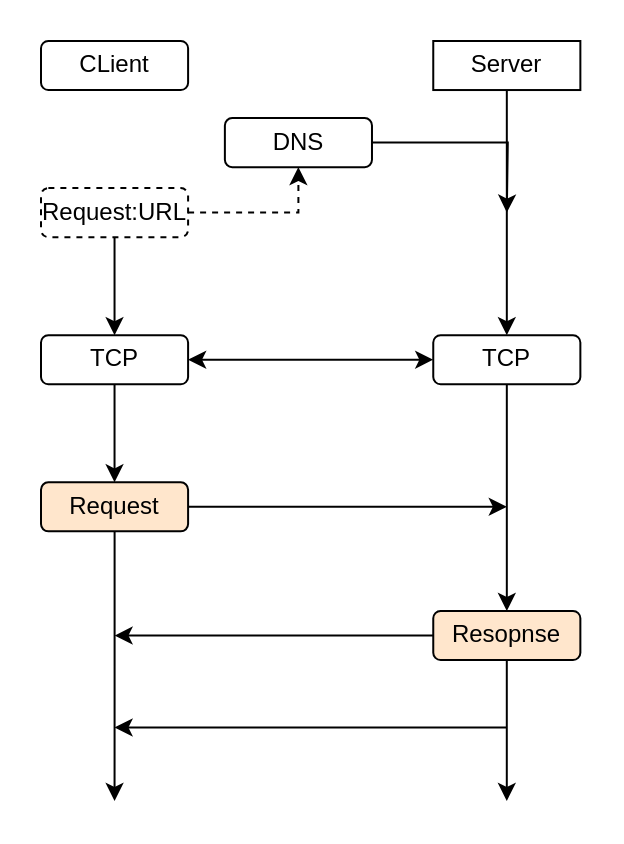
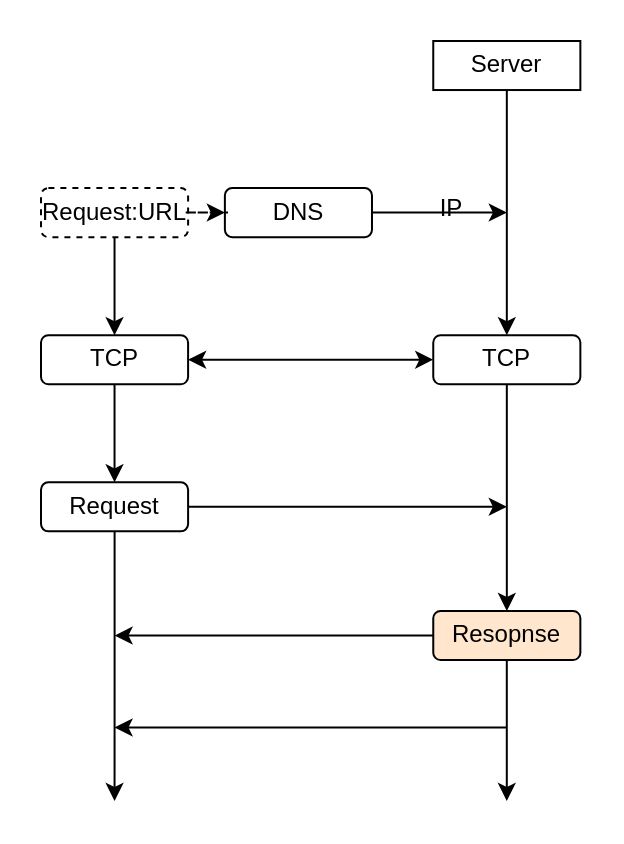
  <mxCell id="0" />
  <mxCell id="1" parent="0" />
  <mxCell id="2" value="" style="group" vertex="1" connectable="0" parent="1"><mxGeometry x="20" y="20" width="269.68" height="380" as="geometry" /></mxCell>
- <mxCell id="3" value="CLient" style="rounded=1;whiteSpace=wrap;html=1;fontSize=12;glass=0;strokeWidth=1;shadow=0;" parent="2" vertex="1"><mxGeometry width="73.549" height="24.516" as="geometry" /></mxCell>
  <mxCell id="4" value="Server" style="whiteSpace=wrap;html=1;fontSize=12;glass=0;strokeWidth=1;shadow=0;rounded=0;" parent="2" vertex="1"><mxGeometry x="196.131" width="73.549" height="24.516" as="geometry" /></mxCell>
  <mxCell id="5" value="Request:URL" style="rounded=1;whiteSpace=wrap;html=1;fontSize=12;glass=0;strokeWidth=1;shadow=0;dashed=1;" vertex="1" parent="2"><mxGeometry y="73.548" width="73.549" height="24.516" as="geometry" /></mxCell>
  <mxCell id="6" value="TCP" style="rounded=1;whiteSpace=wrap;html=1;fontSize=12;glass=0;strokeWidth=1;shadow=0;" vertex="1" parent="2"><mxGeometry y="147.097" width="73.549" height="24.516" as="geometry" /></mxCell>
  <mxCell id="7" value="" style="edgeStyle=orthogonalEdgeStyle;rounded=0;orthogonalLoop=1;jettySize=auto;html=1;" edge="1" parent="2" source="5" target="6"><mxGeometry relative="1" as="geometry" /></mxCell>
  <mxCell id="8" value="TCP" style="rounded=1;whiteSpace=wrap;html=1;fontSize=12;glass=0;strokeWidth=1;shadow=0;" vertex="1" parent="2"><mxGeometry x="196.131" y="147.097" width="73.549" height="24.516" as="geometry" /></mxCell>
  <mxCell id="9" value="" style="edgeStyle=orthogonalEdgeStyle;rounded=0;orthogonalLoop=1;jettySize=auto;html=1;" edge="1" parent="2" source="4" target="8"><mxGeometry relative="1" as="geometry" /></mxCell>
  <mxCell id="10" style="edgeStyle=orthogonalEdgeStyle;rounded=0;orthogonalLoop=1;jettySize=auto;html=1;" edge="1" parent="2" source="12"><mxGeometry relative="1" as="geometry"><mxPoint x="232.905" y="232.903" as="targetPoint" /></mxGeometry></mxCell>
  <mxCell id="11" value="" style="edgeStyle=orthogonalEdgeStyle;rounded=0;orthogonalLoop=1;jettySize=auto;html=1;" edge="1" parent="2" source="12"><mxGeometry relative="1" as="geometry"><mxPoint x="36.775" y="380" as="targetPoint" /></mxGeometry></mxCell>
- <mxCell id="12" value="Request" style="rounded=1;whiteSpace=wrap;html=1;fontSize=12;glass=0;strokeWidth=1;shadow=0;fillColor=#ffe6cc;" vertex="1" parent="2"><mxGeometry y="220.645" width="73.549" height="24.516" as="geometry" /></mxCell>
+ <mxCell id="12" value="Request" style="rounded=1;whiteSpace=wrap;html=1;fontSize=12;glass=0;strokeWidth=1;shadow=0;" vertex="1" parent="2"><mxGeometry y="220.645" width="73.549" height="24.516" as="geometry" /></mxCell>
  <mxCell id="13" value="" style="edgeStyle=orthogonalEdgeStyle;rounded=0;orthogonalLoop=1;jettySize=auto;html=1;" edge="1" parent="2" source="6" target="12"><mxGeometry relative="1" as="geometry" /></mxCell>
  <mxCell id="14" value="" style="edgeStyle=orthogonalEdgeStyle;rounded=0;orthogonalLoop=1;jettySize=auto;html=1;" edge="1" parent="2" source="16"><mxGeometry relative="1" as="geometry"><mxPoint x="232.905" y="380" as="targetPoint" /></mxGeometry></mxCell>
  <mxCell id="15" style="edgeStyle=orthogonalEdgeStyle;rounded=0;orthogonalLoop=1;jettySize=auto;html=1;" edge="1" parent="2" source="16"><mxGeometry relative="1" as="geometry"><mxPoint x="36.775" y="297.258" as="targetPoint" /></mxGeometry></mxCell>
  <mxCell id="16" value="Resopnse" style="rounded=1;whiteSpace=wrap;html=1;fontSize=12;glass=0;strokeWidth=1;shadow=0;fillColor=#ffe6cc;" vertex="1" parent="2"><mxGeometry x="196.131" y="285" width="73.549" height="24.516" as="geometry" /></mxCell>
  <mxCell id="17" value="" style="edgeStyle=orthogonalEdgeStyle;rounded=0;orthogonalLoop=1;jettySize=auto;html=1;" edge="1" parent="2" source="8" target="16"><mxGeometry relative="1" as="geometry" /></mxCell>
  <mxCell id="18" value="" style="endArrow=classic;html=1;rounded=0;" edge="1" parent="2"><mxGeometry width="50" height="50" relative="1" as="geometry"><mxPoint x="232.905" y="343.226" as="sourcePoint" /><mxPoint x="36.775" y="343.226" as="targetPoint" /></mxGeometry></mxCell>
  <mxCell id="19" style="edgeStyle=orthogonalEdgeStyle;rounded=0;orthogonalLoop=1;jettySize=auto;html=1;" edge="1" parent="2" source="20"><mxGeometry relative="1" as="geometry"><mxPoint x="232.905" y="85.806" as="targetPoint" /></mxGeometry></mxCell>
- <mxCell id="20" value="DNS" style="rounded=1;whiteSpace=wrap;html=1;fontSize=12;glass=0;strokeWidth=1;shadow=0;" vertex="1" parent="2"><mxGeometry x="91.936" y="38.548" width="73.549" height="24.516" as="geometry" /></mxCell>
+ <mxCell id="20" value="DNS" style="rounded=1;whiteSpace=wrap;html=1;fontSize=12;glass=0;strokeWidth=1;shadow=0;" vertex="1" parent="2"><mxGeometry x="91.936" y="73.548" width="73.549" height="24.516" as="geometry" /></mxCell>
  <mxCell id="21" value="" style="edgeStyle=orthogonalEdgeStyle;rounded=0;orthogonalLoop=1;jettySize=auto;html=1;dashed=1;" edge="1" parent="2" source="5" target="20"><mxGeometry relative="1" as="geometry" /></mxCell>
+ <mxCell id="22" value="IP" style="text;html=1;align=center;verticalAlign=middle;resizable=0;points=[];autosize=1;strokeColor=none;fillColor=none;" vertex="1" parent="2"><mxGeometry x="190.002" y="73.548" width="30" height="20" as="geometry" /></mxCell>
  <mxCell id="23" value="" style="endArrow=classic;startArrow=classic;html=1;rounded=0;entryX=0;entryY=0.5;entryDx=0;entryDy=0;exitX=1;exitY=0.5;exitDx=0;exitDy=0;" edge="1" parent="2" source="6" target="8"><mxGeometry width="50" height="50" relative="1" as="geometry"><mxPoint x="110" y="190" as="sourcePoint" /><mxPoint x="160" y="140" as="targetPoint" /></mxGeometry></mxCell>
